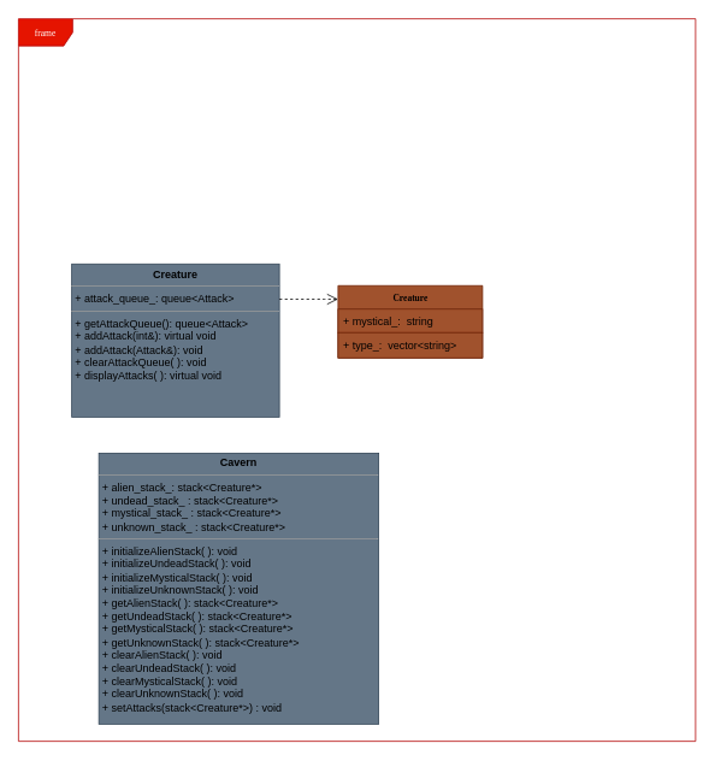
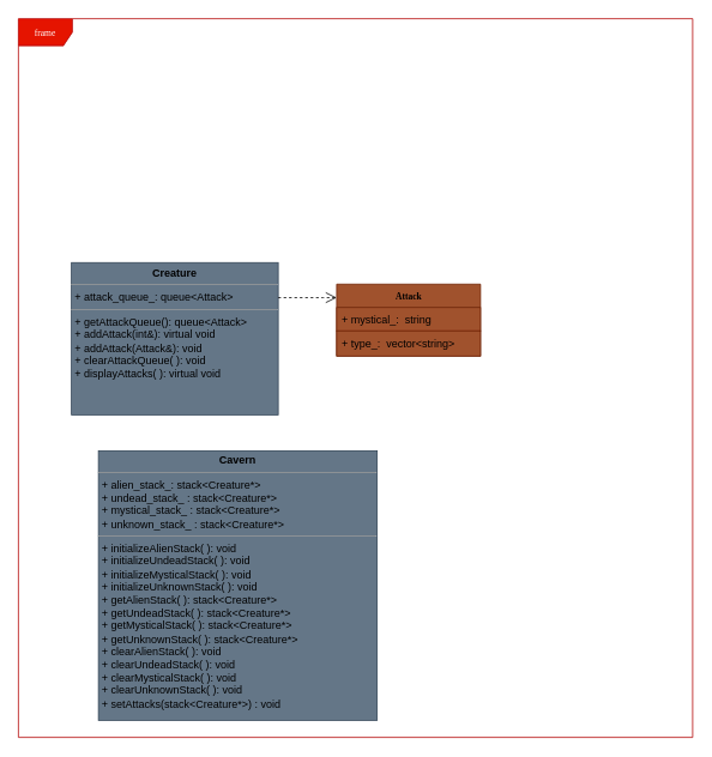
  <mxCell id="0" />
  <mxCell id="1" parent="0" />
  <mxCell id="2" value="frame" style="shape=umlFrame;whiteSpace=wrap;html=1;rounded=0;shadow=0;comic=0;labelBackgroundColor=none;strokeWidth=1;fontFamily=Verdana;fontSize=10;align=center;fillColor=#e51400;strokeColor=#B20000;fontColor=#ffffff;" parent="1" vertex="1"><mxGeometry x="20" y="20" width="750" height="800" as="geometry" /></mxCell>
- <mxCell id="3" value="&lt;font color=&quot;#000000&quot;&gt;&lt;b&gt;Creature&lt;/b&gt;&lt;/font&gt;" style="swimlane;html=1;fontStyle=0;childLayout=stackLayout;horizontal=1;startSize=26;fillColor=#a0522d;horizontalStack=0;resizeParent=1;resizeLast=0;collapsible=1;marginBottom=0;swimlaneFillColor=#ffffff;rounded=0;shadow=0;comic=0;labelBackgroundColor=none;strokeWidth=1;fontFamily=Verdana;fontSize=10;align=center;strokeColor=#6D1F00;fontColor=#ffffff;" parent="1" vertex="1"><mxGeometry x="374" y="315.5" width="160" height="80" as="geometry"><mxRectangle x="365" y="341.5" width="60" height="30" as="alternateBounds" /></mxGeometry></mxCell>
+ <mxCell id="3" value="&lt;font color=&quot;#000000&quot;&gt;&lt;b&gt;Attack&lt;/b&gt;&lt;/font&gt;" style="swimlane;html=1;fontStyle=0;childLayout=stackLayout;horizontal=1;startSize=26;fillColor=#a0522d;horizontalStack=0;resizeParent=1;resizeLast=0;collapsible=1;marginBottom=0;swimlaneFillColor=#ffffff;rounded=0;shadow=0;comic=0;labelBackgroundColor=none;strokeWidth=1;fontFamily=Verdana;fontSize=10;align=center;strokeColor=#6D1F00;fontColor=#ffffff;" parent="1" vertex="1"><mxGeometry x="374" y="315.5" width="160" height="80" as="geometry"><mxRectangle x="365" y="341.5" width="60" height="30" as="alternateBounds" /></mxGeometry></mxCell>
  <mxCell id="4" value="&lt;font color=&quot;#000000&quot;&gt;+ mystical_:&lt;span style=&quot;background-color: initial;&quot;&gt;&amp;nbsp; string&lt;/span&gt;&lt;/font&gt;" style="text;html=1;strokeColor=#6D1F00;fillColor=#a0522d;align=left;verticalAlign=top;spacingLeft=4;spacingRight=4;whiteSpace=wrap;overflow=hidden;rotatable=0;points=[[0,0.5],[1,0.5]];portConstraint=eastwest;fontColor=#ffffff;" parent="3" vertex="1"><mxGeometry y="26" width="160" height="26" as="geometry" /></mxCell>
  <mxCell id="5" value="&lt;div&gt;&lt;font color=&quot;#000000&quot;&gt;+ type_&lt;span style=&quot;background-color: initial;&quot;&gt;:&amp;nbsp; vector&amp;lt;string&amp;gt;&lt;/span&gt;&lt;/font&gt;&lt;/div&gt;&lt;br&gt;&lt;div&gt;&lt;br&gt;&lt;font color=&quot;#000000&quot;&gt;&lt;span style=&quot;background-color: initial;&quot;&gt;&lt;/span&gt;&lt;/font&gt;&lt;/div&gt;" style="text;html=1;strokeColor=#6D1F00;fillColor=#a0522d;align=left;verticalAlign=top;spacingLeft=4;spacingRight=4;whiteSpace=wrap;overflow=hidden;rotatable=0;points=[[0,0.5],[1,0.5]];portConstraint=eastwest;fontColor=#ffffff;" parent="3" vertex="1"><mxGeometry y="52" width="160" height="28" as="geometry" /></mxCell>
  <mxCell id="6" value="&lt;p style=&quot;margin:0px;margin-top:4px;text-align:center;&quot;&gt;&lt;b style=&quot;color: rgb(0, 0, 0);&quot;&gt;Creature&lt;/b&gt;&lt;/p&gt;&lt;hr size=&quot;1&quot;&gt;&lt;p style=&quot;margin:0px;margin-left:4px;&quot;&gt;&lt;font color=&quot;#000000&quot;&gt;+&amp;nbsp;attack_queue_&lt;span style=&quot;background-color: initial;&quot;&gt;: queue&amp;lt;Attack&amp;gt;&lt;/span&gt;&lt;/font&gt;&lt;/p&gt;&lt;hr size=&quot;1&quot;&gt;&lt;p style=&quot;margin:0px;margin-left:4px;&quot;&gt;&lt;font color=&quot;#000000&quot;&gt;+ getAttackQueue&lt;span style=&quot;background-color: initial;&quot;&gt;(): queue&amp;lt;Attack&amp;gt;&lt;br&gt;&lt;/span&gt;&lt;/font&gt;&lt;/p&gt;&lt;p style=&quot;margin:0px;margin-left:4px;&quot;&gt;&lt;font color=&quot;#000000&quot;&gt;+ addAttack&lt;span style=&quot;background-color: initial;&quot;&gt;(int&amp;amp;): virtual void&lt;/span&gt;&lt;/font&gt;&lt;/p&gt;&lt;p style=&quot;margin:0px;margin-left:4px;&quot;&gt;&lt;font color=&quot;#000000&quot;&gt;&lt;span style=&quot;background-color: initial;&quot;&gt;+ addAttack&lt;/span&gt;(Attack&amp;amp;): void&lt;/font&gt;&lt;/p&gt;&lt;p style=&quot;margin:0px;margin-left:4px;&quot;&gt;&lt;font color=&quot;#000000&quot;&gt;+ clearAttackQueue( ): void&lt;/font&gt;&lt;/p&gt;&lt;p style=&quot;margin:0px;margin-left:4px;&quot;&gt;&lt;font color=&quot;#000000&quot;&gt;+ displayAttacks( ): virtual void &lt;br&gt;&lt;/font&gt;&lt;/p&gt;" style="verticalAlign=top;align=left;overflow=fill;fontSize=12;fontFamily=Helvetica;html=1;rounded=0;shadow=0;comic=0;labelBackgroundColor=none;strokeWidth=1;fillColor=#647687;strokeColor=#314354;fontColor=#ffffff;" parent="1" vertex="1"><mxGeometry x="79" y="291.5" width="230" height="169.5" as="geometry" /></mxCell>
  <mxCell id="7" value="&lt;p style=&quot;margin:0px;margin-top:4px;text-align:center;&quot;&gt;&lt;b style=&quot;color: rgb(0, 0, 0);&quot;&gt;Cavern&lt;/b&gt;&lt;/p&gt;&lt;hr size=&quot;1&quot;&gt;&lt;p style=&quot;margin:0px;margin-left:4px;&quot;&gt;&lt;font color=&quot;#000000&quot;&gt;+ alien_stack_&lt;span style=&quot;background-color: initial;&quot;&gt;: stack&amp;lt;Creature*&amp;gt;&lt;/span&gt;&lt;/font&gt;&lt;/p&gt;&lt;p style=&quot;margin:0px;margin-left:4px;&quot;&gt;&lt;font color=&quot;#000000&quot;&gt;+ undead_stack_ : stack&amp;lt;Creature*&amp;gt;&lt;/font&gt;&lt;/p&gt;&lt;p style=&quot;margin:0px;margin-left:4px;&quot;&gt;&lt;font color=&quot;#000000&quot;&gt;+ mystical_stack_ &lt;/font&gt;&lt;font color=&quot;#000000&quot;&gt;: stack&amp;lt;Creature*&amp;gt;&lt;/font&gt;&lt;/p&gt;&lt;p style=&quot;margin:0px;margin-left:4px;&quot;&gt;&lt;font color=&quot;#000000&quot;&gt;+ unknown_stack_ &lt;/font&gt;&lt;font color=&quot;#000000&quot;&gt;: stack&amp;lt;Creature*&amp;gt;&lt;/font&gt;&lt;/p&gt;&lt;hr size=&quot;1&quot;&gt;&lt;p style=&quot;margin:0px;margin-left:4px;&quot;&gt;&lt;font color=&quot;#000000&quot;&gt;+ initializeAlienStack&lt;span style=&quot;background-color: initial;&quot;&gt;( ): void&lt;/span&gt;&lt;/font&gt;&lt;/p&gt;&lt;p style=&quot;margin:0px;margin-left:4px;&quot;&gt;&lt;font color=&quot;#000000&quot;&gt;+ &lt;/font&gt;&lt;font color=&quot;#000000&quot;&gt;initializeUndeadStack&lt;span style=&quot;background-color: initial;&quot;&gt;( ): void&lt;/span&gt;&lt;/font&gt;&lt;/p&gt;&lt;p style=&quot;margin:0px;margin-left:4px;&quot;&gt;&lt;span style=&quot;color: rgb(0, 0, 0); background-color: initial;&quot;&gt;+ &lt;/span&gt;&lt;font color=&quot;#000000&quot;&gt;initializeMysticalStack&lt;span style=&quot;background-color: initial;&quot;&gt;( ): void&lt;/span&gt;&lt;/font&gt;&lt;/p&gt;&lt;p style=&quot;margin:0px;margin-left:4px;&quot;&gt;&lt;font color=&quot;#000000&quot;&gt;+ &lt;/font&gt;&lt;font color=&quot;#000000&quot;&gt;initializeUnknownStack&lt;span style=&quot;background-color: initial;&quot;&gt;( ): void&lt;/span&gt;&lt;/font&gt;&lt;/p&gt;&lt;p style=&quot;margin:0px;margin-left:4px;&quot;&gt;&lt;font color=&quot;#000000&quot;&gt;+ getAlienStack&lt;span style=&quot;background-color: initial;&quot;&gt;( ): &lt;/span&gt;&lt;/font&gt;&lt;font color=&quot;#000000&quot;&gt;stack&amp;lt;Creature*&amp;gt;&lt;/font&gt;&lt;/p&gt;&lt;p style=&quot;margin:0px;margin-left:4px;&quot;&gt;&lt;font color=&quot;#000000&quot;&gt;+ &lt;/font&gt;&lt;font color=&quot;#000000&quot;&gt;getUndeadStack&lt;span style=&quot;background-color: initial;&quot;&gt;( ): &lt;/span&gt;&lt;/font&gt;&lt;font color=&quot;#000000&quot;&gt;stack&amp;lt;Creature*&amp;gt;&lt;/font&gt;&lt;/p&gt;&lt;p style=&quot;margin:0px;margin-left:4px;&quot;&gt;&lt;font color=&quot;#000000&quot;&gt;&lt;span style=&quot;background-color: initial;&quot;&gt;+ &lt;/span&gt;&lt;/font&gt;&lt;font color=&quot;#000000&quot;&gt;getMysticalStack&lt;span style=&quot;background-color: initial;&quot;&gt;( ): &lt;/span&gt;&lt;/font&gt;&lt;font color=&quot;#000000&quot;&gt;stack&amp;lt;Creature*&amp;gt;&lt;/font&gt;&lt;/p&gt;&lt;p style=&quot;margin:0px;margin-left:4px;&quot;&gt;&lt;font color=&quot;#000000&quot;&gt;&lt;span style=&quot;background-color: initial;&quot;&gt;+ &lt;/span&gt;&lt;/font&gt;&lt;font color=&quot;#000000&quot;&gt;getUnknownStack&lt;span style=&quot;background-color: initial;&quot;&gt;( ): &lt;/span&gt;&lt;/font&gt;&lt;font color=&quot;#000000&quot;&gt;stack&amp;lt;Creature*&amp;gt;&lt;/font&gt;&lt;/p&gt;&lt;p style=&quot;margin:0px;margin-left:4px;&quot;&gt;&lt;font color=&quot;#000000&quot;&gt;&lt;span style=&quot;background-color: initial;&quot;&gt;+ &lt;/span&gt;&lt;/font&gt;&lt;font color=&quot;#000000&quot;&gt;clearAlienStack&lt;span style=&quot;background-color: initial;&quot;&gt;( ): &lt;/span&gt;&lt;/font&gt;&lt;font color=&quot;#000000&quot;&gt;void&lt;/font&gt;&lt;/p&gt;&lt;p style=&quot;margin:0px;margin-left:4px;&quot;&gt;&lt;font color=&quot;#000000&quot;&gt;&lt;span style=&quot;background-color: initial;&quot;&gt;+ &lt;/span&gt;&lt;/font&gt;&lt;font color=&quot;#000000&quot;&gt;&lt;span style=&quot;background-color: initial;&quot;&gt;&lt;/span&gt;&lt;/font&gt;&lt;font color=&quot;#000000&quot;&gt;clearUndeadStack&lt;span style=&quot;background-color: initial;&quot;&gt;( ): &lt;/span&gt;&lt;/font&gt;&lt;font color=&quot;#000000&quot;&gt;void&lt;/font&gt;&lt;/p&gt;&lt;p style=&quot;margin:0px;margin-left:4px;&quot;&gt;&lt;font color=&quot;#000000&quot;&gt;&lt;span style=&quot;background-color: initial;&quot;&gt;+ &lt;/span&gt;&lt;/font&gt;&lt;font color=&quot;#000000&quot;&gt;&lt;span style=&quot;background-color: initial;&quot;&gt;&lt;/span&gt;&lt;/font&gt;&lt;font color=&quot;#000000&quot;&gt;clearMysticalStack&lt;span style=&quot;background-color: initial;&quot;&gt;( ): &lt;/span&gt;&lt;/font&gt;&lt;font color=&quot;#000000&quot;&gt;void&lt;/font&gt;&lt;/p&gt;&lt;p style=&quot;margin:0px;margin-left:4px;&quot;&gt;&lt;font color=&quot;#000000&quot;&gt;&lt;span style=&quot;background-color: initial;&quot;&gt;+ &lt;/span&gt;&lt;/font&gt;&lt;font color=&quot;#000000&quot;&gt;&lt;span style=&quot;background-color: initial;&quot;&gt;&lt;/span&gt;&lt;/font&gt;&lt;font color=&quot;#000000&quot;&gt;clearUnknownStack&lt;span style=&quot;background-color: initial;&quot;&gt;( ): &lt;/span&gt;&lt;/font&gt;&lt;font color=&quot;#000000&quot;&gt;void&lt;/font&gt;&lt;/p&gt;&lt;p style=&quot;margin:0px;margin-left:4px;&quot;&gt;&lt;font color=&quot;#000000&quot;&gt;&lt;span style=&quot;background-color: initial;&quot;&gt;+ setAttacks(&lt;/span&gt;&lt;/font&gt;&lt;font color=&quot;#000000&quot;&gt;stack&amp;lt;Creature*&amp;gt;&lt;/font&gt;&lt;font color=&quot;#000000&quot;&gt;&lt;span style=&quot;background-color: initial;&quot;&gt;) : void&lt;/span&gt;&lt;/font&gt;&lt;/p&gt;" style="verticalAlign=top;align=left;overflow=fill;fontSize=12;fontFamily=Helvetica;html=1;rounded=0;shadow=0;comic=0;labelBackgroundColor=none;strokeWidth=1;fillColor=#647687;strokeColor=#314354;fontColor=#ffffff;" parent="1" vertex="1"><mxGeometry x="109" y="501" width="310" height="300" as="geometry" /></mxCell>
  <mxCell id="8" style="edgeStyle=orthogonalEdgeStyle;rounded=0;html=1;dashed=1;labelBackgroundColor=none;startFill=0;endArrow=open;endFill=0;endSize=10;fontFamily=Verdana;fontSize=10;exitX=1.019;exitY=0.161;exitDx=0;exitDy=0;exitPerimeter=0;" parent="1" edge="1"><mxGeometry relative="1" as="geometry"><Array as="points"><mxPoint x="359" y="330.5" /><mxPoint x="359" y="330.5" /></Array><mxPoint x="309" y="330.5" as="sourcePoint" /><mxPoint x="374" y="330.5" as="targetPoint" /></mxGeometry></mxCell>
